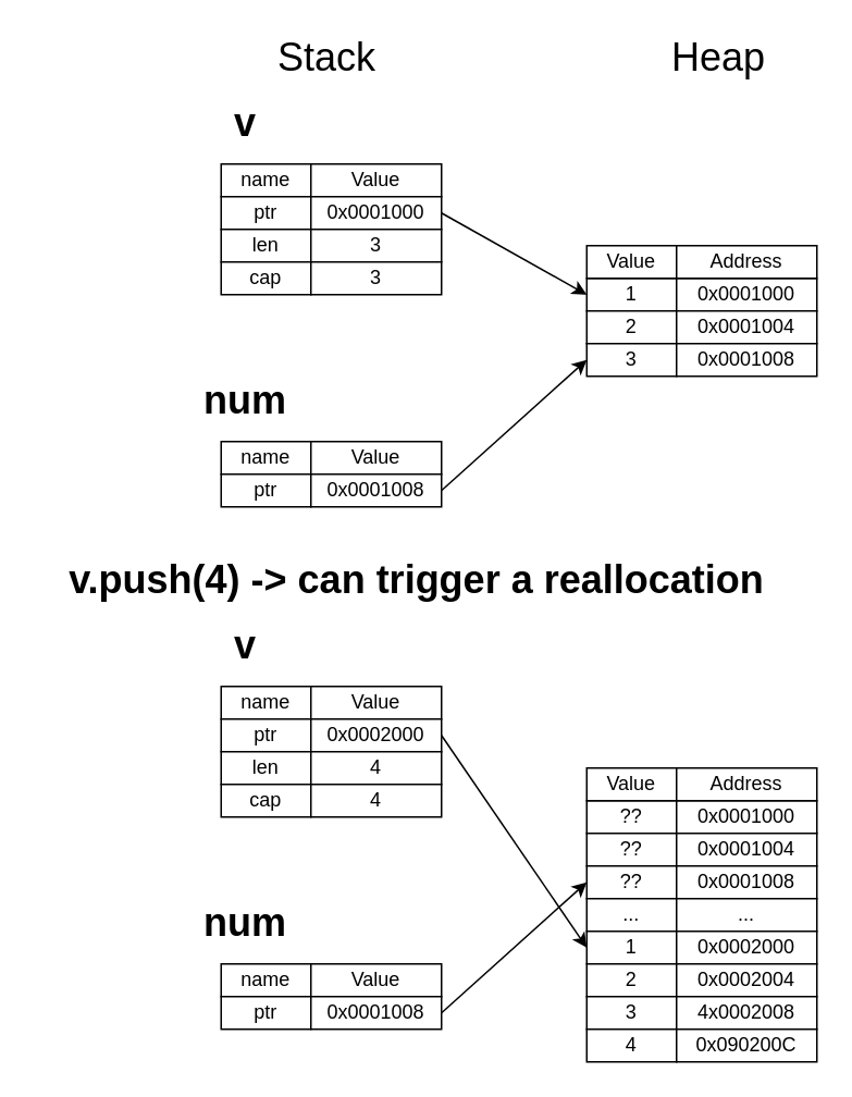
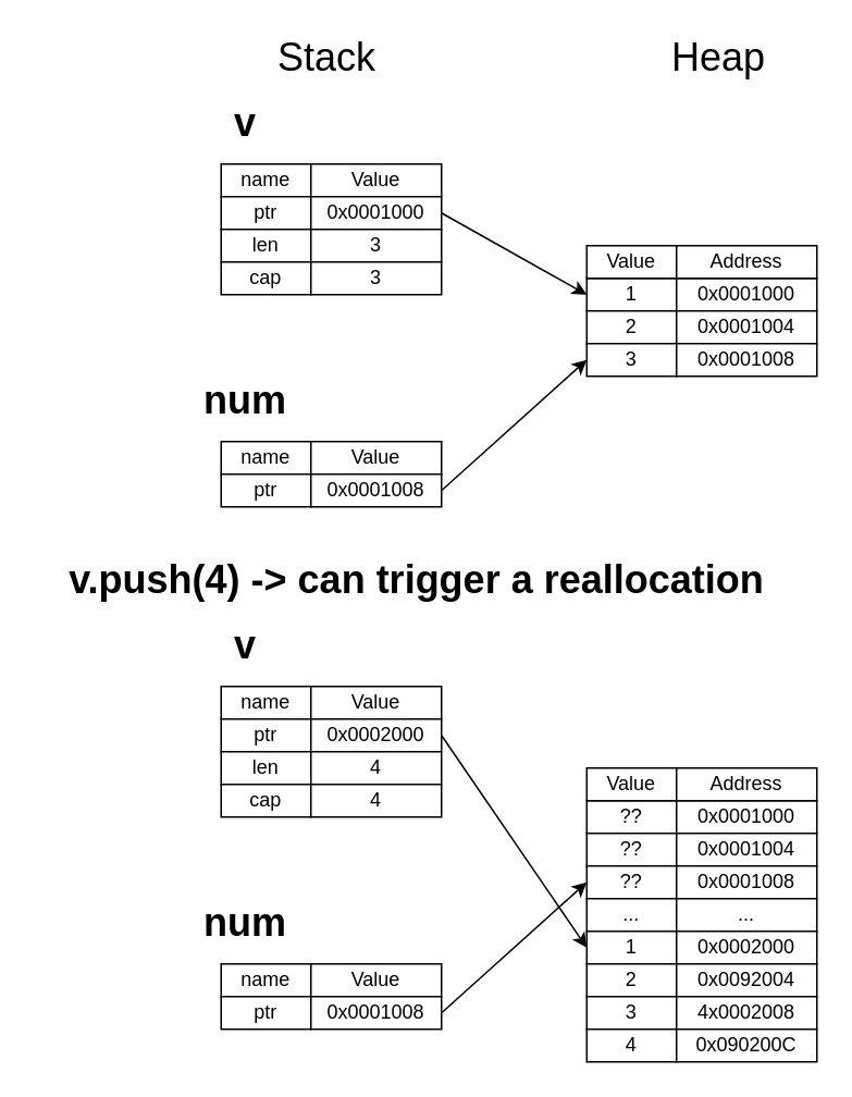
  <mxCell id="0" />
  <mxCell id="1" parent="0" />
  <mxCell id="2" value="name" style="rounded=0;whiteSpace=wrap;html=1;" vertex="1" parent="1"><mxGeometry x="135" y="100" width="55" height="20" as="geometry" /></mxCell>
  <mxCell id="3" value="Stack" style="text;html=1;align=center;verticalAlign=middle;whiteSpace=wrap;rounded=0;fontSize=24;" vertex="1" parent="1"><mxGeometry x="170" y="20" width="60" height="30" as="geometry" /></mxCell>
  <mxCell id="4" value="Heap" style="text;html=1;align=center;verticalAlign=middle;whiteSpace=wrap;rounded=0;fontSize=24;" vertex="1" parent="1"><mxGeometry x="410" y="20" width="60" height="30" as="geometry" /></mxCell>
  <mxCell id="5" value="Value" style="rounded=0;whiteSpace=wrap;html=1;" vertex="1" parent="1"><mxGeometry x="190" y="100" width="80" height="20" as="geometry" /></mxCell>
  <mxCell id="6" value="ptr" style="rounded=0;whiteSpace=wrap;html=1;" vertex="1" parent="1"><mxGeometry x="135" y="120" width="55" height="20" as="geometry" /></mxCell>
  <mxCell id="7" value="0x0001000" style="rounded=0;whiteSpace=wrap;html=1;" vertex="1" parent="1"><mxGeometry x="190" y="120" width="80" height="20" as="geometry" /></mxCell>
  <mxCell id="8" value="len" style="rounded=0;whiteSpace=wrap;html=1;" vertex="1" parent="1"><mxGeometry x="135" y="140" width="55" height="20" as="geometry" /></mxCell>
  <mxCell id="9" value="3" style="rounded=0;whiteSpace=wrap;html=1;" vertex="1" parent="1"><mxGeometry x="190" y="140" width="80" height="20" as="geometry" /></mxCell>
  <mxCell id="10" value="cap" style="rounded=0;whiteSpace=wrap;html=1;" vertex="1" parent="1"><mxGeometry x="135" y="160" width="55" height="20" as="geometry" /></mxCell>
  <mxCell id="11" value="3" style="rounded=0;whiteSpace=wrap;html=1;" vertex="1" parent="1"><mxGeometry x="190" y="160" width="80" height="20" as="geometry" /></mxCell>
  <mxCell id="12" value="1" style="rounded=0;whiteSpace=wrap;html=1;" vertex="1" parent="1"><mxGeometry x="359" y="170" width="55" height="20" as="geometry" /></mxCell>
  <mxCell id="13" value="2" style="rounded=0;whiteSpace=wrap;html=1;" vertex="1" parent="1"><mxGeometry x="359" y="190" width="55" height="20" as="geometry" /></mxCell>
  <mxCell id="14" value="3" style="rounded=0;whiteSpace=wrap;html=1;" vertex="1" parent="1"><mxGeometry x="359" y="210" width="55" height="20" as="geometry" /></mxCell>
  <mxCell id="15" value="0x0001000" style="rounded=0;whiteSpace=wrap;html=1;" vertex="1" parent="1"><mxGeometry x="414" y="170" width="86" height="20" as="geometry" /></mxCell>
  <mxCell id="16" value="Value" style="rounded=0;whiteSpace=wrap;html=1;" vertex="1" parent="1"><mxGeometry x="359" y="150" width="55" height="20" as="geometry" /></mxCell>
  <mxCell id="17" value="Address" style="rounded=0;whiteSpace=wrap;html=1;" vertex="1" parent="1"><mxGeometry x="414" y="150" width="86" height="20" as="geometry" /></mxCell>
  <mxCell id="18" value="0x0001004" style="rounded=0;whiteSpace=wrap;html=1;" vertex="1" parent="1"><mxGeometry x="414" y="190" width="86" height="20" as="geometry" /></mxCell>
  <mxCell id="19" value="0x0001008" style="rounded=0;whiteSpace=wrap;html=1;" vertex="1" parent="1"><mxGeometry x="414" y="210" width="86" height="20" as="geometry" /></mxCell>
  <mxCell id="20" value="&lt;font style=&quot;font-size: 24px;&quot;&gt;&lt;b&gt;v&lt;/b&gt;&lt;/font&gt;" style="text;html=1;align=center;verticalAlign=middle;whiteSpace=wrap;rounded=0;" vertex="1" parent="1"><mxGeometry x="120" y="60" width="60" height="30" as="geometry" /></mxCell>
  <mxCell id="21" value="&lt;span style=&quot;font-size: 24px;&quot;&gt;&lt;b&gt;num&lt;/b&gt;&lt;/span&gt;" style="text;html=1;align=center;verticalAlign=middle;whiteSpace=wrap;rounded=0;" vertex="1" parent="1"><mxGeometry x="120" y="230" width="60" height="30" as="geometry" /></mxCell>
  <mxCell id="22" value="name" style="rounded=0;whiteSpace=wrap;html=1;" vertex="1" parent="1"><mxGeometry x="135" y="270" width="55" height="20" as="geometry" /></mxCell>
  <mxCell id="23" value="Value" style="rounded=0;whiteSpace=wrap;html=1;" vertex="1" parent="1"><mxGeometry x="190" y="270" width="80" height="20" as="geometry" /></mxCell>
  <mxCell id="24" value="ptr" style="rounded=0;whiteSpace=wrap;html=1;" vertex="1" parent="1"><mxGeometry x="135" y="290" width="55" height="20" as="geometry" /></mxCell>
  <mxCell id="25" value="0x0001008" style="rounded=0;whiteSpace=wrap;html=1;" vertex="1" parent="1"><mxGeometry x="190" y="290" width="80" height="20" as="geometry" /></mxCell>
  <mxCell id="26" value="" style="endArrow=classic;html=1;rounded=0;entryX=0;entryY=0.5;entryDx=0;entryDy=0;exitX=1;exitY=0.5;exitDx=0;exitDy=0;" edge="1" parent="1" source="7" target="12"><mxGeometry width="50" height="50" relative="1" as="geometry"><mxPoint x="310" y="210" as="sourcePoint" /><mxPoint x="360" y="160" as="targetPoint" /></mxGeometry></mxCell>
  <mxCell id="27" value="" style="endArrow=classic;html=1;rounded=0;entryX=0;entryY=0.5;entryDx=0;entryDy=0;exitX=1;exitY=0.5;exitDx=0;exitDy=0;" edge="1" parent="1" source="25" target="14"><mxGeometry width="50" height="50" relative="1" as="geometry"><mxPoint x="280" y="140" as="sourcePoint" /><mxPoint x="369" y="190" as="targetPoint" /></mxGeometry></mxCell>
  <mxCell id="28" value="&lt;span style=&quot;font-size: 24px;&quot;&gt;&lt;b&gt;v.push(4) -&amp;gt; can trigger a reallocation&lt;/b&gt;&lt;/span&gt;" style="text;html=1;align=center;verticalAlign=middle;whiteSpace=wrap;rounded=0;" vertex="1" parent="1"><mxGeometry x="20" y="340" width="470" height="30" as="geometry" /></mxCell>
  <mxCell id="29" value="name" style="rounded=0;whiteSpace=wrap;html=1;" vertex="1" parent="1"><mxGeometry x="135" y="420" width="55" height="20" as="geometry" /></mxCell>
  <mxCell id="30" value="Value" style="rounded=0;whiteSpace=wrap;html=1;" vertex="1" parent="1"><mxGeometry x="190" y="420" width="80" height="20" as="geometry" /></mxCell>
  <mxCell id="31" value="ptr" style="rounded=0;whiteSpace=wrap;html=1;" vertex="1" parent="1"><mxGeometry x="135" y="440" width="55" height="20" as="geometry" /></mxCell>
  <mxCell id="32" value="0x0002000" style="rounded=0;whiteSpace=wrap;html=1;" vertex="1" parent="1"><mxGeometry x="190" y="440" width="80" height="20" as="geometry" /></mxCell>
  <mxCell id="33" value="len" style="rounded=0;whiteSpace=wrap;html=1;" vertex="1" parent="1"><mxGeometry x="135" y="460" width="55" height="20" as="geometry" /></mxCell>
  <mxCell id="34" value="4" style="rounded=0;whiteSpace=wrap;html=1;" vertex="1" parent="1"><mxGeometry x="190" y="460" width="80" height="20" as="geometry" /></mxCell>
  <mxCell id="35" value="cap" style="rounded=0;whiteSpace=wrap;html=1;" vertex="1" parent="1"><mxGeometry x="135" y="480" width="55" height="20" as="geometry" /></mxCell>
  <mxCell id="36" value="4" style="rounded=0;whiteSpace=wrap;html=1;" vertex="1" parent="1"><mxGeometry x="190" y="480" width="80" height="20" as="geometry" /></mxCell>
  <mxCell id="37" value="??" style="rounded=0;whiteSpace=wrap;html=1;" vertex="1" parent="1"><mxGeometry x="359" y="490" width="55" height="20" as="geometry" /></mxCell>
  <mxCell id="38" value="??" style="rounded=0;whiteSpace=wrap;html=1;" vertex="1" parent="1"><mxGeometry x="359" y="510" width="55" height="20" as="geometry" /></mxCell>
  <mxCell id="39" value="??" style="rounded=0;whiteSpace=wrap;html=1;" vertex="1" parent="1"><mxGeometry x="359" y="530" width="55" height="20" as="geometry" /></mxCell>
  <mxCell id="40" value="0x0001000" style="rounded=0;whiteSpace=wrap;html=1;" vertex="1" parent="1"><mxGeometry x="414" y="490" width="86" height="20" as="geometry" /></mxCell>
  <mxCell id="41" value="Value" style="rounded=0;whiteSpace=wrap;html=1;" vertex="1" parent="1"><mxGeometry x="359" y="470" width="55" height="20" as="geometry" /></mxCell>
  <mxCell id="42" value="Address" style="rounded=0;whiteSpace=wrap;html=1;" vertex="1" parent="1"><mxGeometry x="414" y="470" width="86" height="20" as="geometry" /></mxCell>
  <mxCell id="43" value="0x0001004" style="rounded=0;whiteSpace=wrap;html=1;" vertex="1" parent="1"><mxGeometry x="414" y="510" width="86" height="20" as="geometry" /></mxCell>
  <mxCell id="44" value="0x0001008" style="rounded=0;whiteSpace=wrap;html=1;" vertex="1" parent="1"><mxGeometry x="414" y="530" width="86" height="20" as="geometry" /></mxCell>
  <mxCell id="45" value="&lt;font style=&quot;font-size: 24px;&quot;&gt;&lt;b&gt;v&lt;/b&gt;&lt;/font&gt;" style="text;html=1;align=center;verticalAlign=middle;whiteSpace=wrap;rounded=0;" vertex="1" parent="1"><mxGeometry x="120" y="380" width="60" height="30" as="geometry" /></mxCell>
  <mxCell id="46" value="&lt;span style=&quot;font-size: 24px;&quot;&gt;&lt;b&gt;num&lt;/b&gt;&lt;/span&gt;" style="text;html=1;align=center;verticalAlign=middle;whiteSpace=wrap;rounded=0;" vertex="1" parent="1"><mxGeometry x="120" y="550" width="60" height="30" as="geometry" /></mxCell>
  <mxCell id="47" value="name" style="rounded=0;whiteSpace=wrap;html=1;" vertex="1" parent="1"><mxGeometry x="135" y="590" width="55" height="20" as="geometry" /></mxCell>
  <mxCell id="48" value="Value" style="rounded=0;whiteSpace=wrap;html=1;" vertex="1" parent="1"><mxGeometry x="190" y="590" width="80" height="20" as="geometry" /></mxCell>
  <mxCell id="49" value="ptr" style="rounded=0;whiteSpace=wrap;html=1;" vertex="1" parent="1"><mxGeometry x="135" y="610" width="55" height="20" as="geometry" /></mxCell>
  <mxCell id="50" value="0x0001008" style="rounded=0;whiteSpace=wrap;html=1;" vertex="1" parent="1"><mxGeometry x="190" y="610" width="80" height="20" as="geometry" /></mxCell>
  <mxCell id="51" value="" style="endArrow=classic;html=1;rounded=0;entryX=0;entryY=0.5;entryDx=0;entryDy=0;exitX=1;exitY=0.5;exitDx=0;exitDy=0;" edge="1" parent="1" source="32" target="55"><mxGeometry width="50" height="50" relative="1" as="geometry"><mxPoint x="310" y="530" as="sourcePoint" /><mxPoint x="360" y="480" as="targetPoint" /></mxGeometry></mxCell>
  <mxCell id="52" value="" style="endArrow=classic;html=1;rounded=0;entryX=0;entryY=0.5;entryDx=0;entryDy=0;exitX=1;exitY=0.5;exitDx=0;exitDy=0;" edge="1" parent="1" source="50" target="39"><mxGeometry width="50" height="50" relative="1" as="geometry"><mxPoint x="280" y="460" as="sourcePoint" /><mxPoint x="369" y="510" as="targetPoint" /></mxGeometry></mxCell>
  <mxCell id="53" value="..." style="rounded=0;whiteSpace=wrap;html=1;" vertex="1" parent="1"><mxGeometry x="359" y="550" width="55" height="20" as="geometry" /></mxCell>
  <mxCell id="54" value="..." style="rounded=0;whiteSpace=wrap;html=1;" vertex="1" parent="1"><mxGeometry x="414" y="550" width="86" height="20" as="geometry" /></mxCell>
  <mxCell id="55" value="1" style="rounded=0;whiteSpace=wrap;html=1;" vertex="1" parent="1"><mxGeometry x="359" y="570" width="55" height="20" as="geometry" /></mxCell>
  <mxCell id="56" value="2" style="rounded=0;whiteSpace=wrap;html=1;" vertex="1" parent="1"><mxGeometry x="359" y="590" width="55" height="20" as="geometry" /></mxCell>
  <mxCell id="57" value="0x0002000" style="rounded=0;whiteSpace=wrap;html=1;" vertex="1" parent="1"><mxGeometry x="414" y="570" width="86" height="20" as="geometry" /></mxCell>
- <mxCell id="58" value="0x0002004" style="rounded=0;whiteSpace=wrap;html=1;" vertex="1" parent="1"><mxGeometry x="414" y="590" width="86" height="20" as="geometry" /></mxCell>
+ <mxCell id="58" value="0x0092004" style="rounded=0;whiteSpace=wrap;html=1;" vertex="1" parent="1"><mxGeometry x="414" y="590" width="86" height="20" as="geometry" /></mxCell>
  <mxCell id="59" value="3" style="rounded=0;whiteSpace=wrap;html=1;" vertex="1" parent="1"><mxGeometry x="359" y="610" width="55" height="20" as="geometry" /></mxCell>
  <mxCell id="60" value="4x0002008" style="rounded=0;whiteSpace=wrap;html=1;" vertex="1" parent="1"><mxGeometry x="414" y="610" width="86" height="20" as="geometry" /></mxCell>
  <mxCell id="61" value="4" style="rounded=0;whiteSpace=wrap;html=1;" vertex="1" parent="1"><mxGeometry x="359" y="630" width="55" height="20" as="geometry" /></mxCell>
  <mxCell id="62" value="0x090200C" style="rounded=0;whiteSpace=wrap;html=1;" vertex="1" parent="1"><mxGeometry x="414" y="630" width="86" height="20" as="geometry" /></mxCell>
